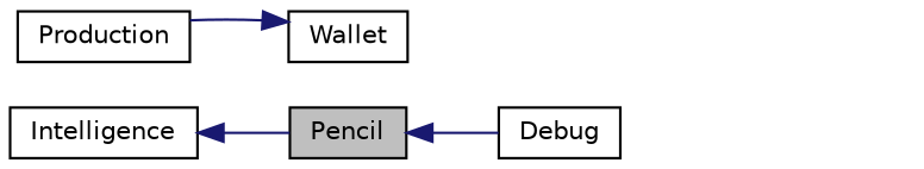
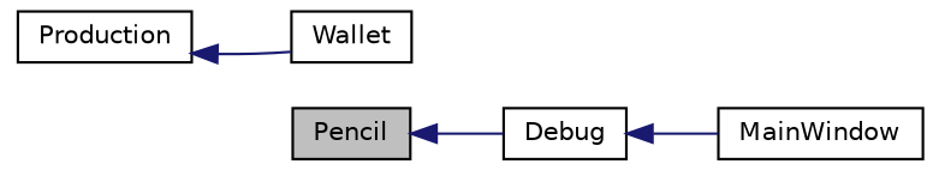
  digraph {
    rankdir=LR
    node [color=black fillcolor=white fontname=Helvetica fontsize=10 shape=record style=filled]
    edge [color=midnightblue dir=back fontname=Helvetica fontsize=10 labelfontname=Helvetica labelfontsize=10 style=solid]
    n1 [fillcolor=grey75 fontcolor=black height=0.2 label=Pencil width=0.4]
    n2 [height=0.2 label=Debug width=0.4]
+   n3 [height=0.2 label=MainWindow width=0.4]
    n4 [height=0.2 label=Production width=0.4]
    n5 [height=0.2 label=Wallet width=0.4]
-   n6 [height=0.2 label=Intelligence width=0.4]
    n1 -> n2
-   n5 -> n4
-   n6 -> n1
+   n2 -> n3
+   n4 -> n5
  }
